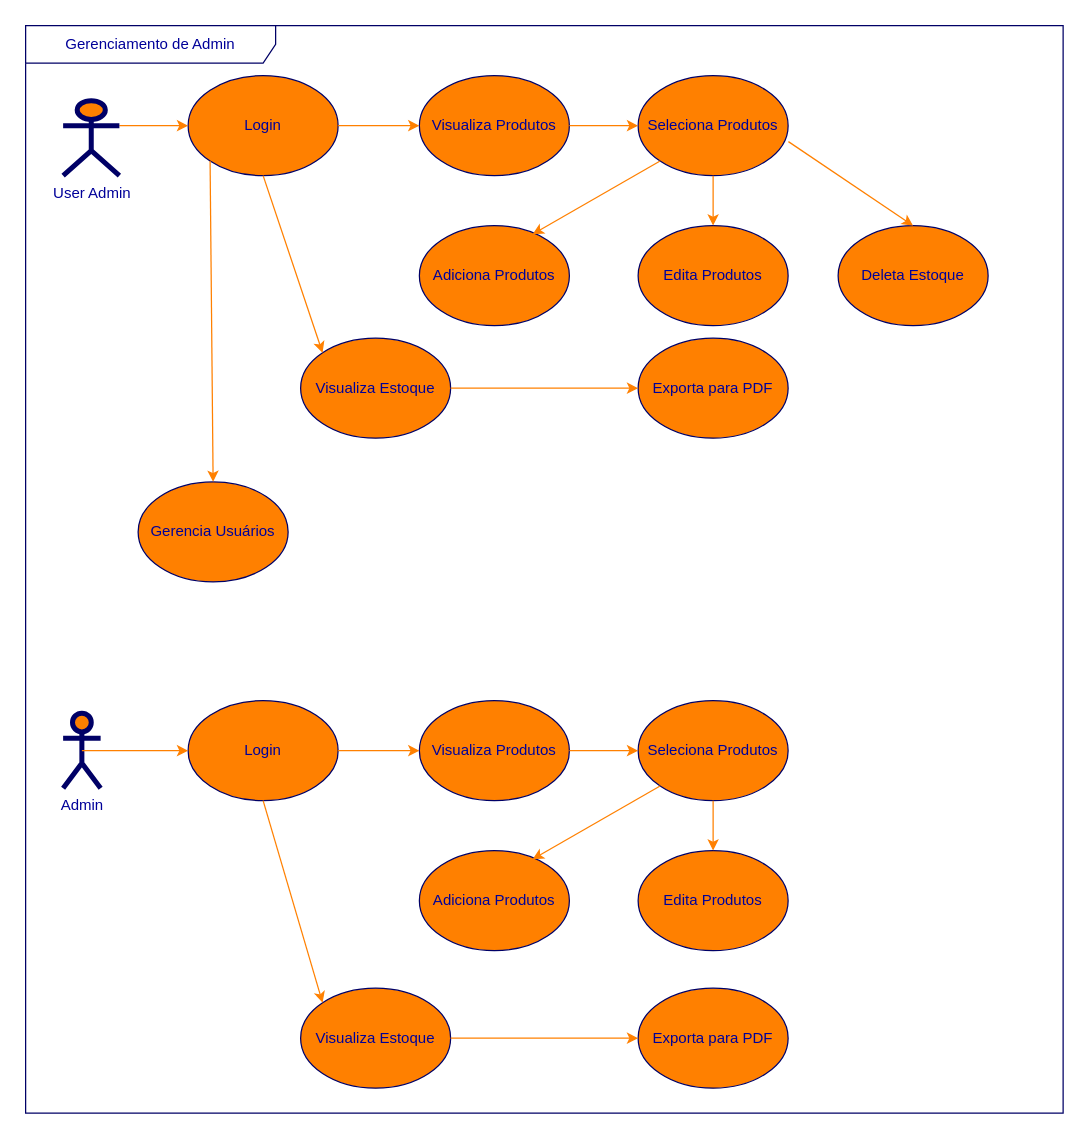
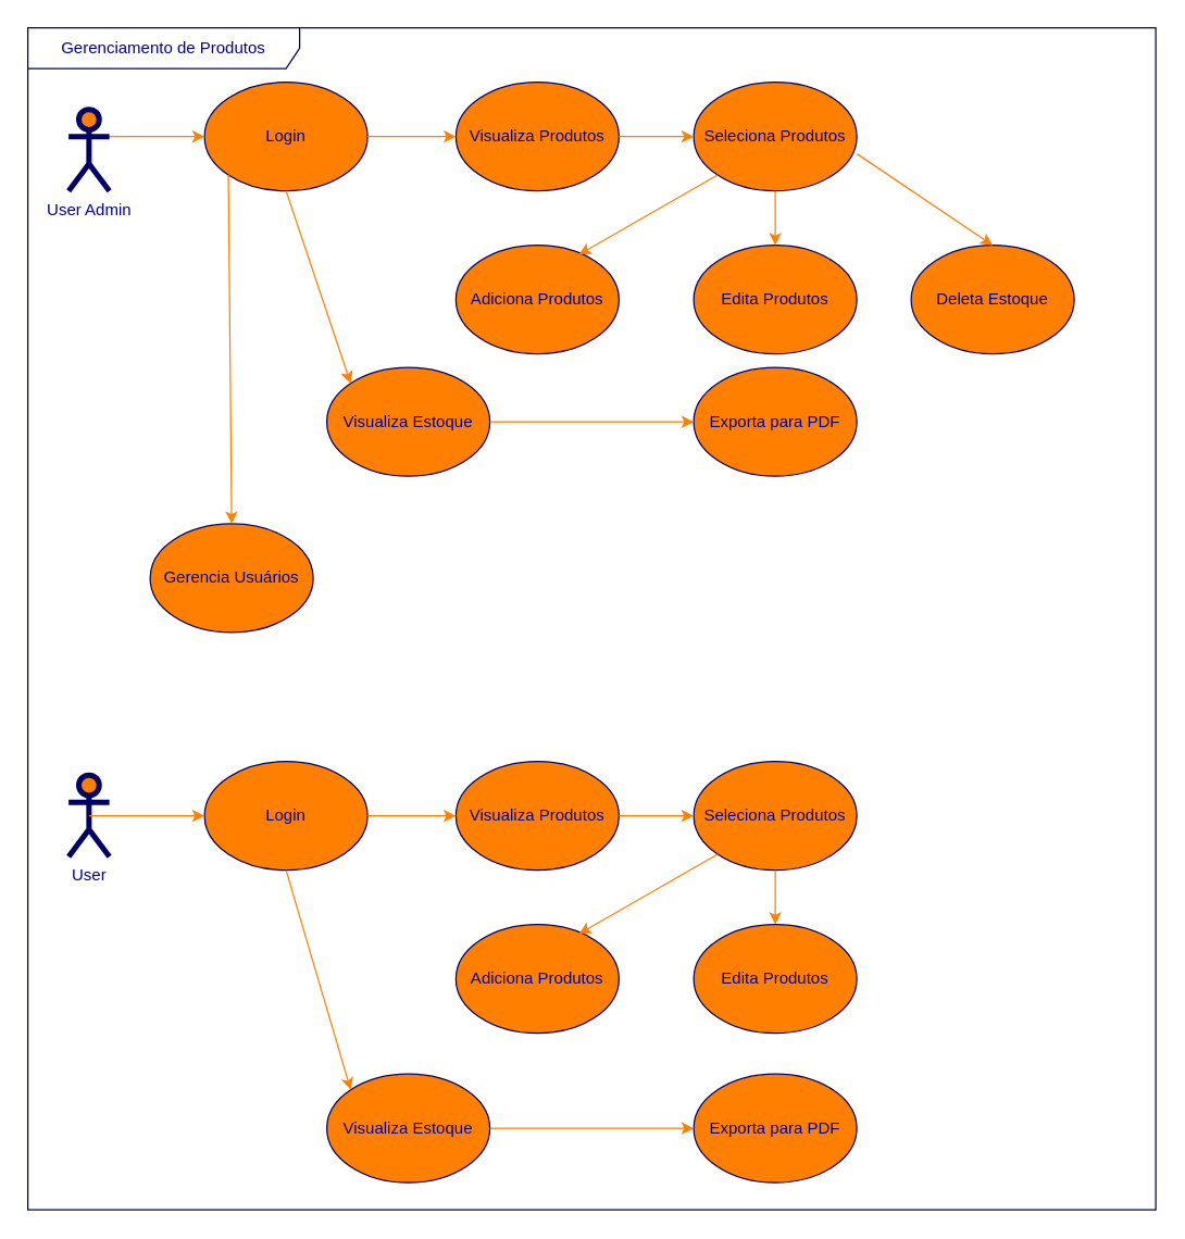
  <mxCell id="0" />
  <mxCell id="1" parent="0" />
  <mxCell id="2" value="Login" style="ellipse;whiteSpace=wrap;html=1;fillColor=#FF8000;strokeColor=#000066;fontColor=#000099;" parent="1" vertex="1"><mxGeometry x="150" y="60" width="120" height="80" as="geometry" /></mxCell>
  <mxCell id="3" value="Visualiza Produtos" style="ellipse;whiteSpace=wrap;html=1;fillColor=#FF8000;strokeColor=#000066;fontColor=#000099;" parent="1" vertex="1"><mxGeometry x="335" y="60" width="120" height="80" as="geometry" /></mxCell>
  <mxCell id="4" value="Adiciona Produtos" style="ellipse;whiteSpace=wrap;html=1;fillColor=#FF8000;strokeColor=#000066;fontColor=#000099;" parent="1" vertex="1"><mxGeometry x="335" y="180" width="120" height="80" as="geometry" /></mxCell>
  <mxCell id="5" value="Deleta Estoque" style="ellipse;whiteSpace=wrap;html=1;fillColor=#FF8000;strokeColor=#000066;fontColor=#000099;" parent="1" vertex="1"><mxGeometry x="670" y="180" width="120" height="80" as="geometry" /></mxCell>
  <mxCell id="6" value="Visualiza Estoque" style="ellipse;whiteSpace=wrap;html=1;fillColor=#FF8000;strokeColor=#000066;fontColor=#000099;" parent="1" vertex="1"><mxGeometry x="240" y="270" width="120" height="80" as="geometry" /></mxCell>
  <mxCell id="7" style="html=1;exitX=1;exitY=0.333;exitPerimeter=0;jettySize=auto;orthogonalLoop=1;fillColor=#f8cecc;strokeColor=#FF8000;curved=1;fontColor=#000099;entryX=0;entryY=0.5;entryDx=0;entryDy=0;" parent="1" source="8" target="2" edge="1"><mxGeometry relative="1" as="geometry" /></mxCell>
- <mxCell id="8" value="User Admin" style="shape=umlActor;verticalLabelPosition=bottom;labelBackgroundColor=#ffffff;verticalAlign=top;html=1;strokeWidth=4;fillColor=#FF8000;strokeColor=#000066;fontColor=#000099;" parent="1" vertex="1"><mxGeometry x="50" y="80" width="45" height="60" as="geometry" /></mxCell>
- <mxCell id="9" value="Gerenciamento de Admin" style="shape=umlFrame;whiteSpace=wrap;html=1;strokeWidth=1;fillColor=none;width=200;height=30;fontColor=#000099;strokeColor=#000066;" parent="1" vertex="1"><mxGeometry x="20" y="20" width="830" height="870" as="geometry" /></mxCell>
+ <mxCell id="8" value="User Admin" style="shape=umlActor;verticalLabelPosition=bottom;labelBackgroundColor=#ffffff;verticalAlign=top;html=1;strokeWidth=4;fillColor=#FF8000;strokeColor=#000066;fontColor=#000099;" parent="1" vertex="1"><mxGeometry x="50" y="80" width="30" height="60" as="geometry" /></mxCell>
+ <mxCell id="9" value="Gerenciamento de Produtos" style="shape=umlFrame;whiteSpace=wrap;html=1;strokeWidth=1;fillColor=none;width=200;height=30;fontColor=#000099;strokeColor=#000066;" parent="1" vertex="1"><mxGeometry x="20" y="20" width="830" height="870" as="geometry" /></mxCell>
  <mxCell id="10" value="Edita Produtos" style="ellipse;whiteSpace=wrap;html=1;fillColor=#FF8000;strokeColor=#000066;fontColor=#000099;" parent="1" vertex="1"><mxGeometry x="510" y="180" width="120" height="80" as="geometry" /></mxCell>
  <mxCell id="11" style="html=1;exitX=1;exitY=0.5;jettySize=auto;orthogonalLoop=1;curved=1;fontColor=#000099;strokeColor=#FF8000;entryX=0;entryY=0.5;entryDx=0;entryDy=0;exitDx=0;exitDy=0;" edge="1" parent="1" source="2" target="3"><mxGeometry relative="1" as="geometry"><mxPoint x="350" y="15" as="sourcePoint" /><mxPoint x="500" y="-20" as="targetPoint" /></mxGeometry></mxCell>
  <mxCell id="12" value="Seleciona Produtos" style="ellipse;whiteSpace=wrap;html=1;fillColor=#FF8000;strokeColor=#000066;fontColor=#000099;" vertex="1" parent="1"><mxGeometry x="510" y="60" width="120" height="80" as="geometry" /></mxCell>
  <mxCell id="13" style="edgeStyle=none;curved=1;html=1;exitX=1;exitY=0.5;jettySize=auto;orthogonalLoop=1;strokeColor=#FF8000;fontColor=#000099;entryX=0;entryY=0.5;entryDx=0;entryDy=0;exitDx=0;exitDy=0;" edge="1" parent="1" source="3" target="12"><mxGeometry relative="1" as="geometry"><mxPoint x="580" y="4.41" as="sourcePoint" /><mxPoint x="640" y="4" as="targetPoint" /></mxGeometry></mxCell>
  <mxCell id="14" value="Exporta para PDF" style="ellipse;whiteSpace=wrap;html=1;fillColor=#FF8000;strokeColor=#000066;fontColor=#000099;" vertex="1" parent="1"><mxGeometry x="510" y="270" width="120" height="80" as="geometry" /></mxCell>
  <mxCell id="15" style="html=1;jettySize=auto;orthogonalLoop=1;curved=1;fontColor=#000099;strokeColor=#FF8000;exitX=0.5;exitY=1;exitDx=0;exitDy=0;entryX=0.5;entryY=0;entryDx=0;entryDy=0;" edge="1" parent="1" source="12" target="10"><mxGeometry relative="1" as="geometry"><mxPoint x="460" y="170" as="sourcePoint" /><mxPoint x="500" y="160" as="targetPoint" /></mxGeometry></mxCell>
  <mxCell id="16" style="html=1;jettySize=auto;orthogonalLoop=1;curved=1;fontColor=#000099;strokeColor=#FF8000;entryX=0.755;entryY=0.086;entryDx=0;entryDy=0;entryPerimeter=0;exitX=0;exitY=1;exitDx=0;exitDy=0;" edge="1" parent="1" source="12" target="4"><mxGeometry relative="1" as="geometry"><mxPoint x="525" y="120" as="sourcePoint" /><mxPoint x="435" y="160" as="targetPoint" /></mxGeometry></mxCell>
  <mxCell id="17" style="html=1;jettySize=auto;orthogonalLoop=1;curved=1;fontColor=#000099;strokeColor=#FF8000;entryX=0.5;entryY=0;entryDx=0;entryDy=0;exitX=1.002;exitY=0.66;exitDx=0;exitDy=0;exitPerimeter=0;" edge="1" parent="1" source="12" target="5"><mxGeometry relative="1" as="geometry"><mxPoint x="620" y="110" as="sourcePoint" /><mxPoint x="660" y="159" as="targetPoint" /></mxGeometry></mxCell>
  <mxCell id="18" style="html=1;exitX=0.5;exitY=1;jettySize=auto;orthogonalLoop=1;fillColor=#f8cecc;strokeColor=#FF8000;curved=1;fontColor=#000099;exitDx=0;exitDy=0;entryX=0;entryY=0;entryDx=0;entryDy=0;" edge="1" parent="1" source="2" target="6"><mxGeometry relative="1" as="geometry"><mxPoint x="160" y="330" as="sourcePoint" /><mxPoint x="210" y="250" as="targetPoint" /></mxGeometry></mxCell>
  <mxCell id="19" style="edgeStyle=none;curved=1;html=1;jettySize=auto;orthogonalLoop=1;strokeColor=#FF8000;fontColor=#000099;entryX=0;entryY=0.5;entryDx=0;entryDy=0;exitX=1;exitY=0.5;exitDx=0;exitDy=0;" edge="1" parent="1" source="6" target="14"><mxGeometry relative="1" as="geometry"><mxPoint x="450" y="330" as="sourcePoint" /><mxPoint x="500" y="339.82" as="targetPoint" /><Array as="points" /></mxGeometry></mxCell>
- <mxCell id="20" value="Admin" style="shape=umlActor;verticalLabelPosition=bottom;labelBackgroundColor=#ffffff;verticalAlign=top;html=1;strokeWidth=4;fillColor=#FF8000;strokeColor=#000066;fontColor=#000099;" vertex="1" parent="1"><mxGeometry x="50" y="570" width="30" height="60" as="geometry" /></mxCell>
+ <mxCell id="20" value="User" style="shape=umlActor;verticalLabelPosition=bottom;labelBackgroundColor=#ffffff;verticalAlign=top;html=1;strokeWidth=4;fillColor=#FF8000;strokeColor=#000066;fontColor=#000099;" vertex="1" parent="1"><mxGeometry x="50" y="570" width="30" height="60" as="geometry" /></mxCell>
  <mxCell id="21" value="Visualiza Produtos" style="ellipse;whiteSpace=wrap;html=1;fillColor=#FF8000;strokeColor=#000066;fontColor=#000099;" vertex="1" parent="1"><mxGeometry x="335" y="560" width="120" height="80" as="geometry" /></mxCell>
  <mxCell id="22" value="Adiciona Produtos" style="ellipse;whiteSpace=wrap;html=1;fillColor=#FF8000;strokeColor=#000066;fontColor=#000099;" vertex="1" parent="1"><mxGeometry x="335" y="680" width="120" height="80" as="geometry" /></mxCell>
  <mxCell id="23" value="Edita Produtos" style="ellipse;whiteSpace=wrap;html=1;fillColor=#FF8000;strokeColor=#000066;fontColor=#000099;" vertex="1" parent="1"><mxGeometry x="510" y="680" width="120" height="80" as="geometry" /></mxCell>
  <mxCell id="24" value="Seleciona Produtos" style="ellipse;whiteSpace=wrap;html=1;fillColor=#FF8000;strokeColor=#000066;fontColor=#000099;" vertex="1" parent="1"><mxGeometry x="510" y="560" width="120" height="80" as="geometry" /></mxCell>
  <mxCell id="25" style="edgeStyle=none;curved=1;html=1;exitX=1;exitY=0.5;jettySize=auto;orthogonalLoop=1;strokeColor=#FF8000;fontColor=#000099;entryX=0;entryY=0.5;entryDx=0;entryDy=0;exitDx=0;exitDy=0;" edge="1" parent="1" source="21" target="24"><mxGeometry relative="1" as="geometry"><mxPoint x="587.5" y="494.41" as="sourcePoint" /><mxPoint x="647.5" y="494" as="targetPoint" /></mxGeometry></mxCell>
  <mxCell id="26" style="html=1;jettySize=auto;orthogonalLoop=1;curved=1;fontColor=#000099;strokeColor=#FF8000;exitX=0.5;exitY=1;exitDx=0;exitDy=0;entryX=0.5;entryY=0;entryDx=0;entryDy=0;" edge="1" parent="1" source="24" target="23"><mxGeometry relative="1" as="geometry"><mxPoint x="467.5" y="660" as="sourcePoint" /><mxPoint x="507.5" y="650" as="targetPoint" /></mxGeometry></mxCell>
  <mxCell id="27" style="html=1;jettySize=auto;orthogonalLoop=1;curved=1;fontColor=#000099;strokeColor=#FF8000;entryX=0.755;entryY=0.086;entryDx=0;entryDy=0;entryPerimeter=0;exitX=0;exitY=1;exitDx=0;exitDy=0;" edge="1" parent="1" source="24" target="22"><mxGeometry relative="1" as="geometry"><mxPoint x="532.5" y="610" as="sourcePoint" /><mxPoint x="442.5" y="650" as="targetPoint" /></mxGeometry></mxCell>
  <mxCell id="28" value="Login" style="ellipse;whiteSpace=wrap;html=1;fillColor=#FF8000;strokeColor=#000066;fontColor=#000099;" vertex="1" parent="1"><mxGeometry x="150" y="560" width="120" height="80" as="geometry" /></mxCell>
  <mxCell id="29" style="html=1;jettySize=auto;orthogonalLoop=1;curved=1;fontColor=#000099;strokeColor=#FF8000;exitX=1;exitY=0.5;exitDx=0;exitDy=0;entryX=0;entryY=0.5;entryDx=0;entryDy=0;" edge="1" parent="1" source="28" target="21"><mxGeometry relative="1" as="geometry"><mxPoint x="280" y="599" as="sourcePoint" /><mxPoint x="320" y="599" as="targetPoint" /></mxGeometry></mxCell>
  <mxCell id="30" style="html=1;jettySize=auto;orthogonalLoop=1;curved=1;fontColor=#000099;strokeColor=#FF8000;entryX=0;entryY=0.5;entryDx=0;entryDy=0;exitX=0.5;exitY=0.5;exitDx=0;exitDy=0;exitPerimeter=0;" edge="1" parent="1" source="20" target="28"><mxGeometry relative="1" as="geometry"><mxPoint x="80" y="600" as="sourcePoint" /><mxPoint x="145" y="599.41" as="targetPoint" /></mxGeometry></mxCell>
  <mxCell id="31" value="Gerencia Usuários" style="ellipse;whiteSpace=wrap;html=1;fillColor=#FF8000;strokeColor=#000066;fontColor=#000099;" vertex="1" parent="1"><mxGeometry x="110" y="385" width="120" height="80" as="geometry" /></mxCell>
  <mxCell id="32" style="html=1;jettySize=auto;orthogonalLoop=1;fillColor=#f8cecc;strokeColor=#FF8000;curved=1;fontColor=#000099;entryX=0.5;entryY=0;entryDx=0;entryDy=0;exitX=0;exitY=1;exitDx=0;exitDy=0;" edge="1" parent="1" source="2" target="31"><mxGeometry relative="1" as="geometry"><mxPoint x="210" y="140" as="sourcePoint" /><mxPoint x="210" y="410" as="targetPoint" /></mxGeometry></mxCell>
  <mxCell id="33" value="Visualiza Estoque" style="ellipse;whiteSpace=wrap;html=1;fillColor=#FF8000;strokeColor=#000066;fontColor=#000099;" vertex="1" parent="1"><mxGeometry x="240" y="790" width="120" height="80" as="geometry" /></mxCell>
  <mxCell id="34" value="Exporta para PDF" style="ellipse;whiteSpace=wrap;html=1;fillColor=#FF8000;strokeColor=#000066;fontColor=#000099;" vertex="1" parent="1"><mxGeometry x="510" y="790" width="120" height="80" as="geometry" /></mxCell>
  <mxCell id="35" style="edgeStyle=none;curved=1;html=1;jettySize=auto;orthogonalLoop=1;strokeColor=#FF8000;fontColor=#000099;entryX=0;entryY=0.5;entryDx=0;entryDy=0;exitX=1;exitY=0.5;exitDx=0;exitDy=0;" edge="1" parent="1" source="33" target="34"><mxGeometry relative="1" as="geometry"><mxPoint x="450" y="850" as="sourcePoint" /><mxPoint x="500" y="859.82" as="targetPoint" /><Array as="points" /></mxGeometry></mxCell>
  <mxCell id="36" style="html=1;exitX=0.5;exitY=1;jettySize=auto;orthogonalLoop=1;fillColor=#f8cecc;strokeColor=#FF8000;curved=1;fontColor=#000099;exitDx=0;exitDy=0;entryX=0;entryY=0;entryDx=0;entryDy=0;" edge="1" parent="1" source="28" target="33"><mxGeometry relative="1" as="geometry"><mxPoint x="222" y="640" as="sourcePoint" /><mxPoint x="270" y="782" as="targetPoint" /></mxGeometry></mxCell>
